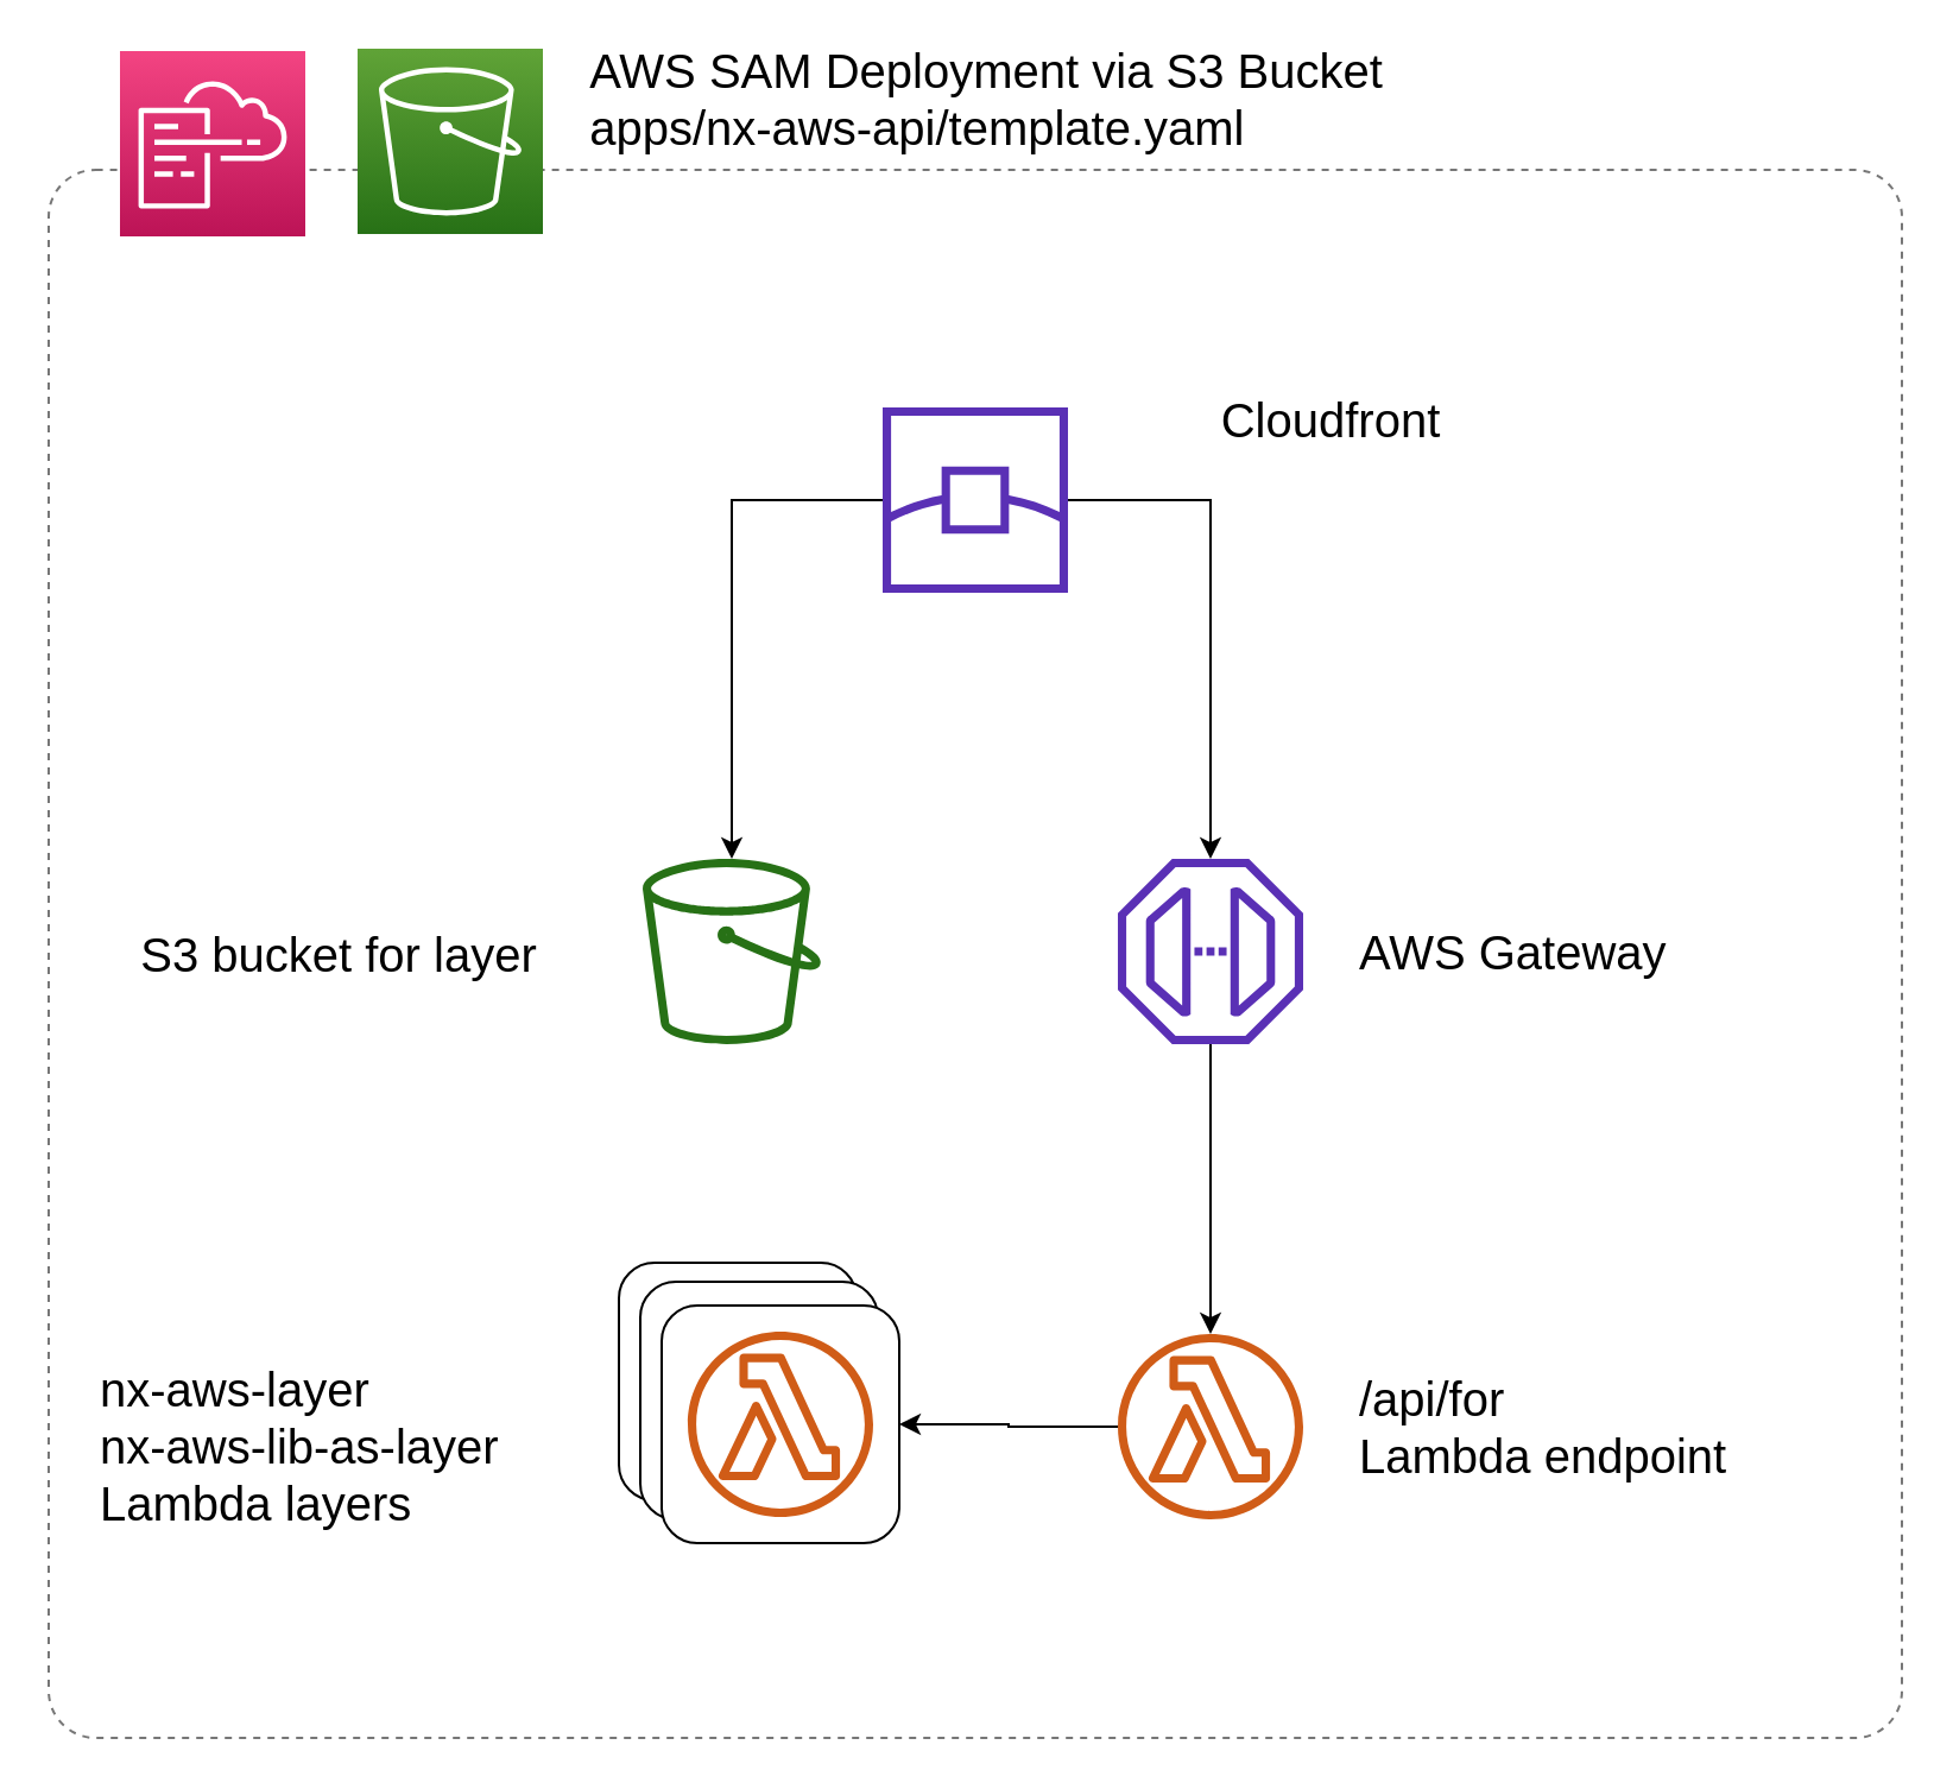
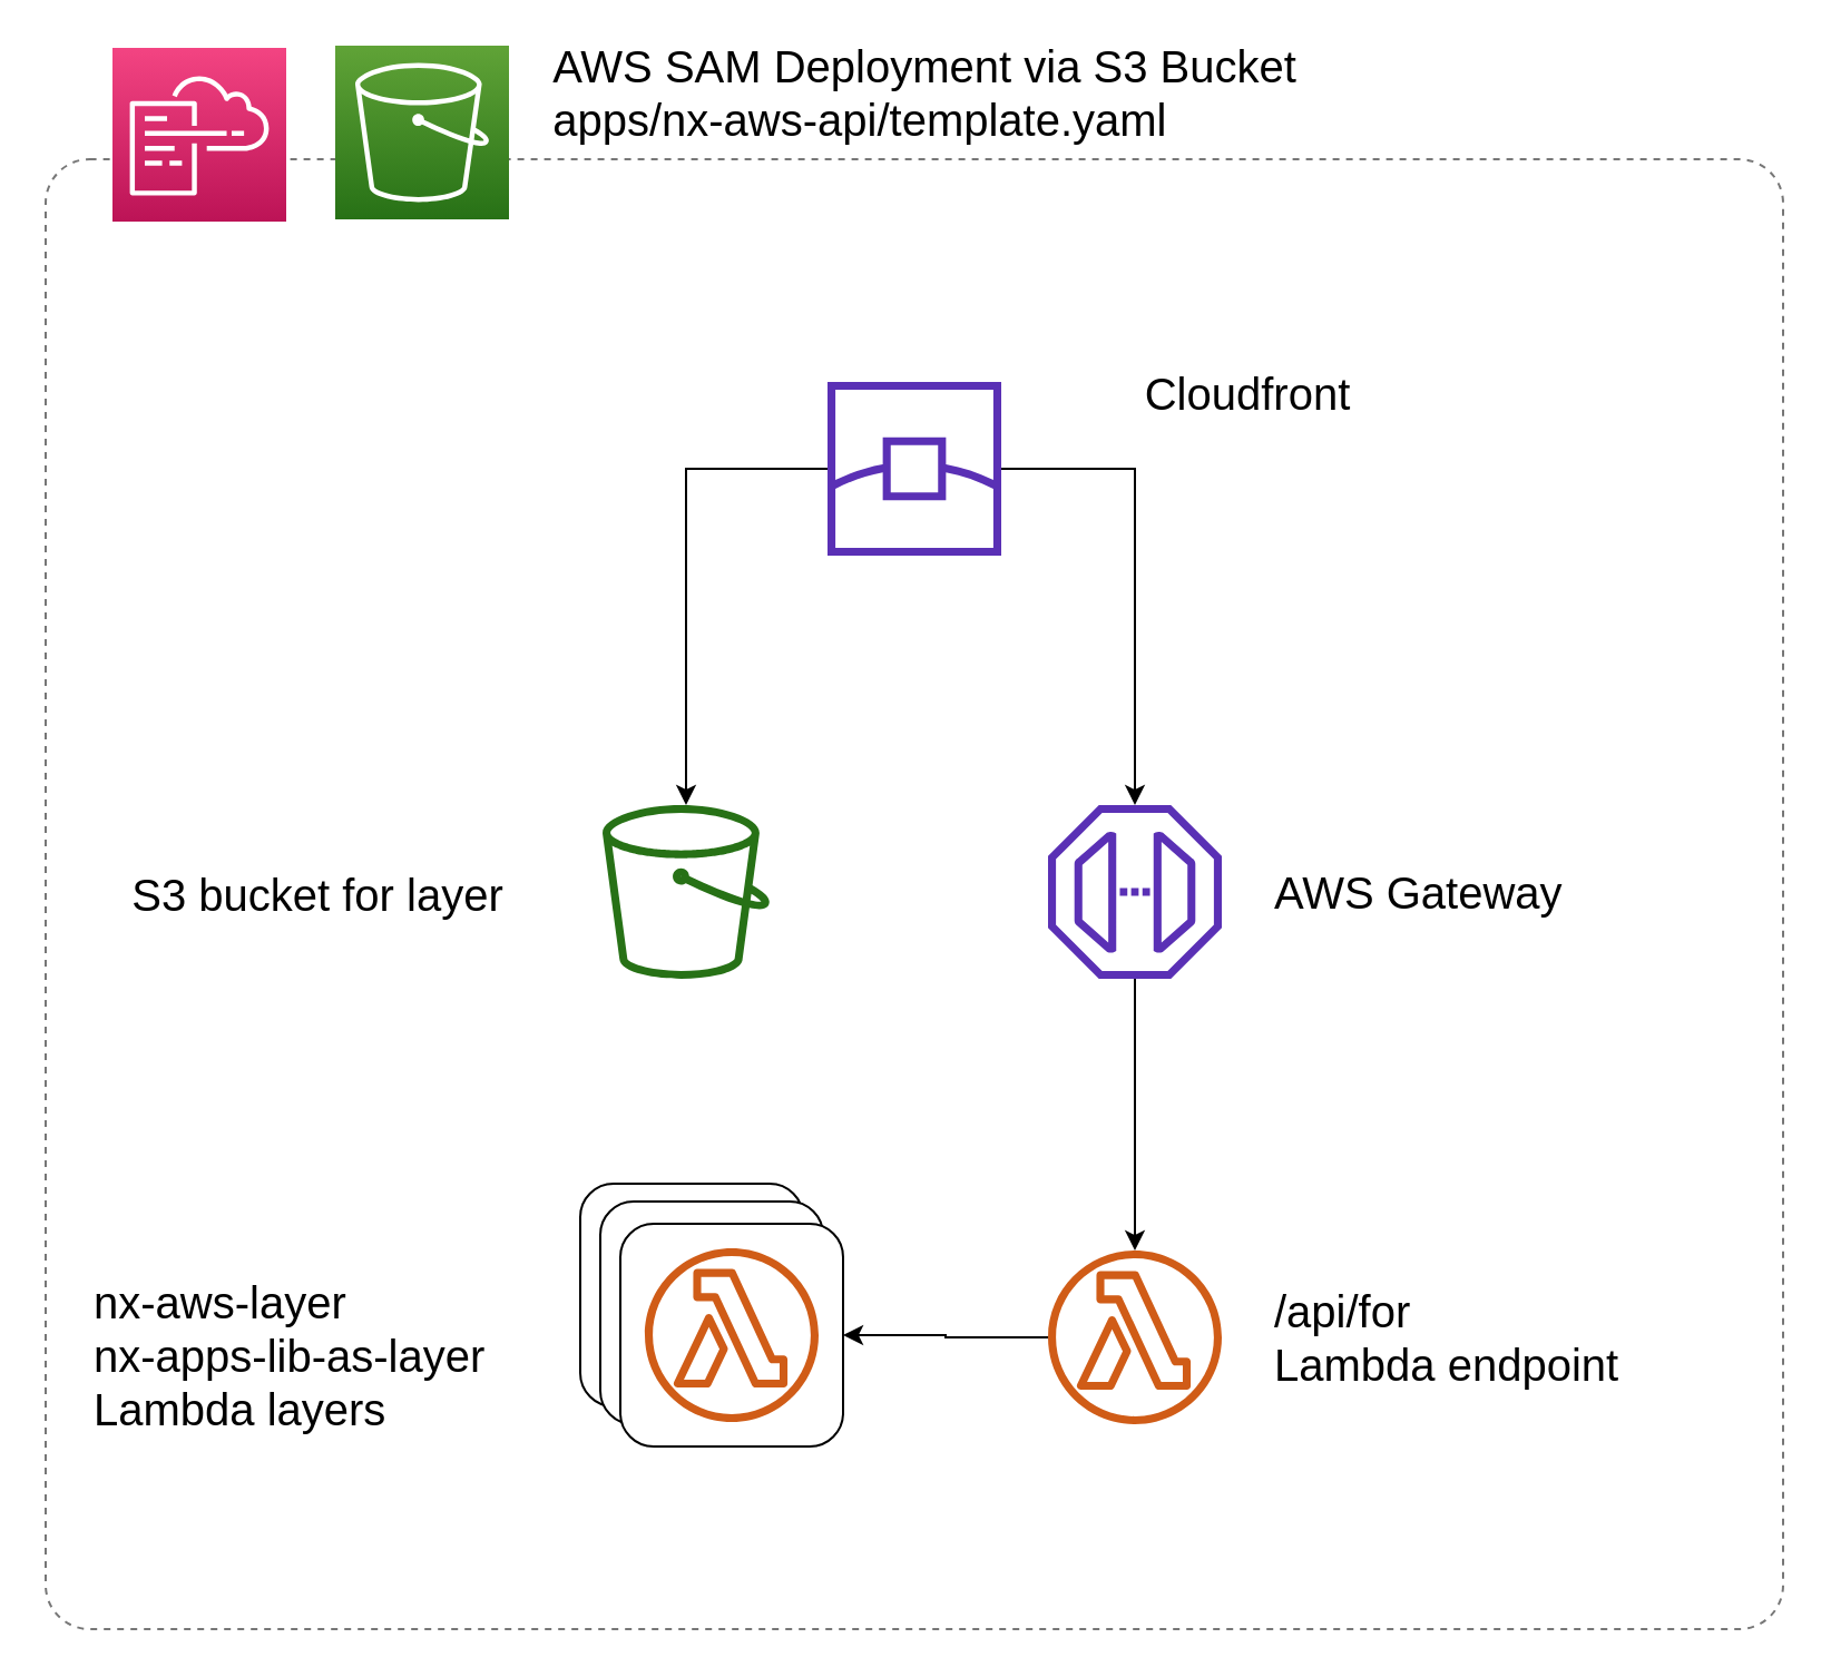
  <mxCell id="0" />
  <mxCell id="1" parent="0" />
  <mxCell id="2" value="" style="rounded=1;whiteSpace=wrap;html=1;fontSize=20;fillColor=none;dashed=1;strokeColor=#777777;arcSize=3;" vertex="1" parent="1"><mxGeometry x="20" y="71" width="780" height="660" as="geometry" /></mxCell>
  <mxCell id="3" style="edgeStyle=orthogonalEdgeStyle;rounded=0;orthogonalLoop=1;jettySize=auto;html=1;entryX=1;entryY=0.5;entryDx=0;entryDy=0;" edge="1" parent="1" source="4" target="17"><mxGeometry relative="1" as="geometry" /></mxCell>
  <mxCell id="4" value="" style="outlineConnect=0;fontColor=#232F3E;gradientColor=none;fillColor=#D05C17;strokeColor=none;dashed=0;verticalLabelPosition=bottom;verticalAlign=top;align=center;html=1;fontSize=12;fontStyle=0;aspect=fixed;pointerEvents=1;shape=mxgraph.aws4.lambda_function;" vertex="1" parent="1"><mxGeometry x="470" y="561" width="78" height="78" as="geometry" /></mxCell>
  <mxCell id="5" value="" style="points=[[0,0,0],[0.25,0,0],[0.5,0,0],[0.75,0,0],[1,0,0],[0,1,0],[0.25,1,0],[0.5,1,0],[0.75,1,0],[1,1,0],[0,0.25,0],[0,0.5,0],[0,0.75,0],[1,0.25,0],[1,0.5,0],[1,0.75,0]];points=[[0,0,0],[0.25,0,0],[0.5,0,0],[0.75,0,0],[1,0,0],[0,1,0],[0.25,1,0],[0.5,1,0],[0.75,1,0],[1,1,0],[0,0.25,0],[0,0.5,0],[0,0.75,0],[1,0.25,0],[1,0.5,0],[1,0.75,0]];outlineConnect=0;fontColor=#232F3E;gradientColor=#F34482;gradientDirection=north;fillColor=#BC1356;strokeColor=#ffffff;dashed=0;verticalLabelPosition=bottom;verticalAlign=top;align=center;html=1;fontSize=12;fontStyle=0;aspect=fixed;shape=mxgraph.aws4.resourceIcon;resIcon=mxgraph.aws4.cloudformation;" vertex="1" parent="1"><mxGeometry x="50" y="21" width="78" height="78" as="geometry" /></mxCell>
  <mxCell id="6" value="" style="outlineConnect=0;fontColor=#232F3E;gradientColor=none;fillColor=#277116;strokeColor=none;dashed=0;verticalLabelPosition=bottom;verticalAlign=top;align=center;html=1;fontSize=12;fontStyle=0;aspect=fixed;pointerEvents=1;shape=mxgraph.aws4.bucket;" vertex="1" parent="1"><mxGeometry x="270" y="361" width="75" height="78" as="geometry" /></mxCell>
  <mxCell id="7" value="" style="points=[[0,0,0],[0.25,0,0],[0.5,0,0],[0.75,0,0],[1,0,0],[0,1,0],[0.25,1,0],[0.5,1,0],[0.75,1,0],[1,1,0],[0,0.25,0],[0,0.5,0],[0,0.75,0],[1,0.25,0],[1,0.5,0],[1,0.75,0]];outlineConnect=0;fontColor=#232F3E;gradientColor=#60A337;gradientDirection=north;fillColor=#277116;strokeColor=#ffffff;dashed=0;verticalLabelPosition=bottom;verticalAlign=top;align=center;html=1;fontSize=12;fontStyle=0;aspect=fixed;shape=mxgraph.aws4.resourceIcon;resIcon=mxgraph.aws4.s3;" vertex="1" parent="1"><mxGeometry x="150" y="20" width="78" height="78" as="geometry" /></mxCell>
  <mxCell id="8" style="edgeStyle=orthogonalEdgeStyle;rounded=0;orthogonalLoop=1;jettySize=auto;html=1;" edge="1" parent="1" source="10" target="6"><mxGeometry relative="1" as="geometry" /></mxCell>
  <mxCell id="9" style="edgeStyle=orthogonalEdgeStyle;rounded=0;orthogonalLoop=1;jettySize=auto;html=1;" edge="1" parent="1" source="10" target="12"><mxGeometry relative="1" as="geometry" /></mxCell>
  <mxCell id="10" value="" style="outlineConnect=0;fontColor=#232F3E;gradientColor=none;fillColor=#5A30B5;strokeColor=none;dashed=0;verticalLabelPosition=bottom;verticalAlign=top;align=center;html=1;fontSize=12;fontStyle=0;aspect=fixed;pointerEvents=1;shape=mxgraph.aws4.edge_location;rounded=1;" vertex="1" parent="1"><mxGeometry x="371" y="171" width="78" height="78" as="geometry" /></mxCell>
  <mxCell id="11" style="edgeStyle=orthogonalEdgeStyle;rounded=0;orthogonalLoop=1;jettySize=auto;html=1;" edge="1" parent="1" source="12" target="4"><mxGeometry relative="1" as="geometry" /></mxCell>
  <mxCell id="12" value="" style="outlineConnect=0;fontColor=#232F3E;gradientColor=none;fillColor=#5A30B5;strokeColor=none;dashed=0;verticalLabelPosition=bottom;verticalAlign=top;align=center;html=1;fontSize=12;fontStyle=0;aspect=fixed;pointerEvents=1;shape=mxgraph.aws4.endpoint;rounded=1;" vertex="1" parent="1"><mxGeometry x="470" y="361" width="78" height="78" as="geometry" /></mxCell>
  <mxCell id="13" value="&lt;div&gt;AWS SAM Deployment via S3 Bucket&lt;/div&gt;&lt;div align=&quot;left&quot;&gt;apps/nx-aws-api/template.yaml&lt;br&gt;&lt;/div&gt;" style="text;html=1;strokeColor=none;fillColor=none;align=center;verticalAlign=middle;whiteSpace=wrap;rounded=0;fontSize=20;" vertex="1" parent="1"><mxGeometry x="235" y="21" width="360" height="40" as="geometry" /></mxCell>
  <mxCell id="14" value="" style="group" vertex="1" connectable="0" parent="1"><mxGeometry x="260" y="531" width="118" height="118" as="geometry" /></mxCell>
  <mxCell id="15" value="" style="whiteSpace=wrap;html=1;aspect=fixed;rounded=1;" vertex="1" parent="14"><mxGeometry width="100" height="100" as="geometry" /></mxCell>
  <mxCell id="16" value="" style="whiteSpace=wrap;html=1;aspect=fixed;rounded=1;" vertex="1" parent="14"><mxGeometry x="9" y="8" width="100" height="100" as="geometry" /></mxCell>
  <mxCell id="17" value="" style="whiteSpace=wrap;html=1;aspect=fixed;rounded=1;" vertex="1" parent="14"><mxGeometry x="18" y="18" width="100" height="100" as="geometry" /></mxCell>
  <mxCell id="18" value="" style="outlineConnect=0;fontColor=#232F3E;gradientColor=none;fillColor=#D05C17;strokeColor=none;dashed=0;verticalLabelPosition=bottom;verticalAlign=top;align=center;html=1;fontSize=12;fontStyle=0;aspect=fixed;pointerEvents=1;shape=mxgraph.aws4.lambda_function;" vertex="1" parent="14"><mxGeometry x="29" y="29" width="78" height="78" as="geometry" /></mxCell>
  <mxCell id="19" value="Cloudfront" style="text;html=1;strokeColor=none;fillColor=none;align=center;verticalAlign=middle;whiteSpace=wrap;rounded=0;fontSize=20;" vertex="1" parent="1"><mxGeometry x="470" y="166" width="180" height="20" as="geometry" /></mxCell>
  <mxCell id="20" value="&lt;div align=&quot;left&quot;&gt;AWS Gateway&lt;/div&gt;" style="text;html=1;strokeColor=none;fillColor=none;align=left;verticalAlign=middle;whiteSpace=wrap;rounded=0;fontSize=20;" vertex="1" parent="1"><mxGeometry x="570" y="384.5" width="180" height="31" as="geometry" /></mxCell>
  <mxCell id="21" value="S3 bucket for layer" style="text;html=1;strokeColor=none;fillColor=none;align=center;verticalAlign=middle;whiteSpace=wrap;rounded=0;fontSize=20;" vertex="1" parent="1"><mxGeometry x="40" y="391" width="205" height="20" as="geometry" /></mxCell>
  <mxCell id="22" value="&lt;div align=&quot;left&quot;&gt;/api/for&lt;/div&gt;&lt;div align=&quot;left&quot;&gt;Lambda endpoint&lt;br&gt;&lt;/div&gt;" style="text;html=1;strokeColor=none;fillColor=none;align=left;verticalAlign=middle;whiteSpace=wrap;rounded=0;fontSize=20;" vertex="1" parent="1"><mxGeometry x="570" y="574.5" width="180" height="51" as="geometry" /></mxCell>
- <mxCell id="23" value="&lt;div&gt;nx-aws-layer&lt;/div&gt;&lt;div&gt;nx-aws-lib-as-layer&lt;br&gt;&lt;/div&gt;&lt;div&gt;Lambda layers&lt;/div&gt;" style="text;html=1;strokeColor=none;fillColor=none;align=left;verticalAlign=middle;whiteSpace=wrap;rounded=0;fontSize=20;" vertex="1" parent="1"><mxGeometry x="40" y="574.5" width="180" height="66.5" as="geometry" /></mxCell>
+ <mxCell id="23" value="&lt;div&gt;nx-aws-layer&lt;/div&gt;&lt;div&gt;nx-apps-lib-as-layer&lt;br&gt;&lt;/div&gt;&lt;div&gt;Lambda layers&lt;/div&gt;" style="text;html=1;strokeColor=none;fillColor=none;align=left;verticalAlign=middle;whiteSpace=wrap;rounded=0;fontSize=20;" vertex="1" parent="1"><mxGeometry x="40" y="574.5" width="180" height="66.5" as="geometry" /></mxCell>
